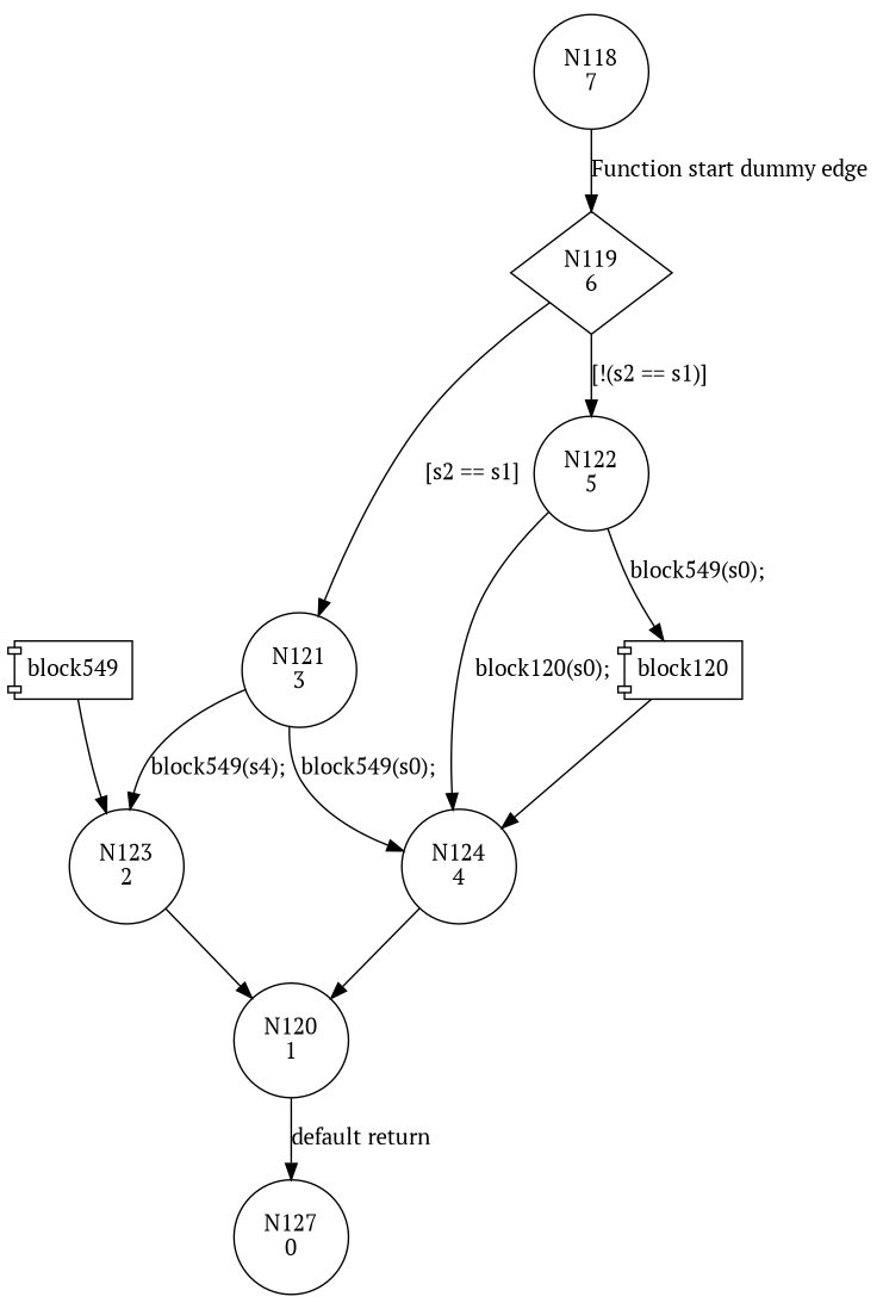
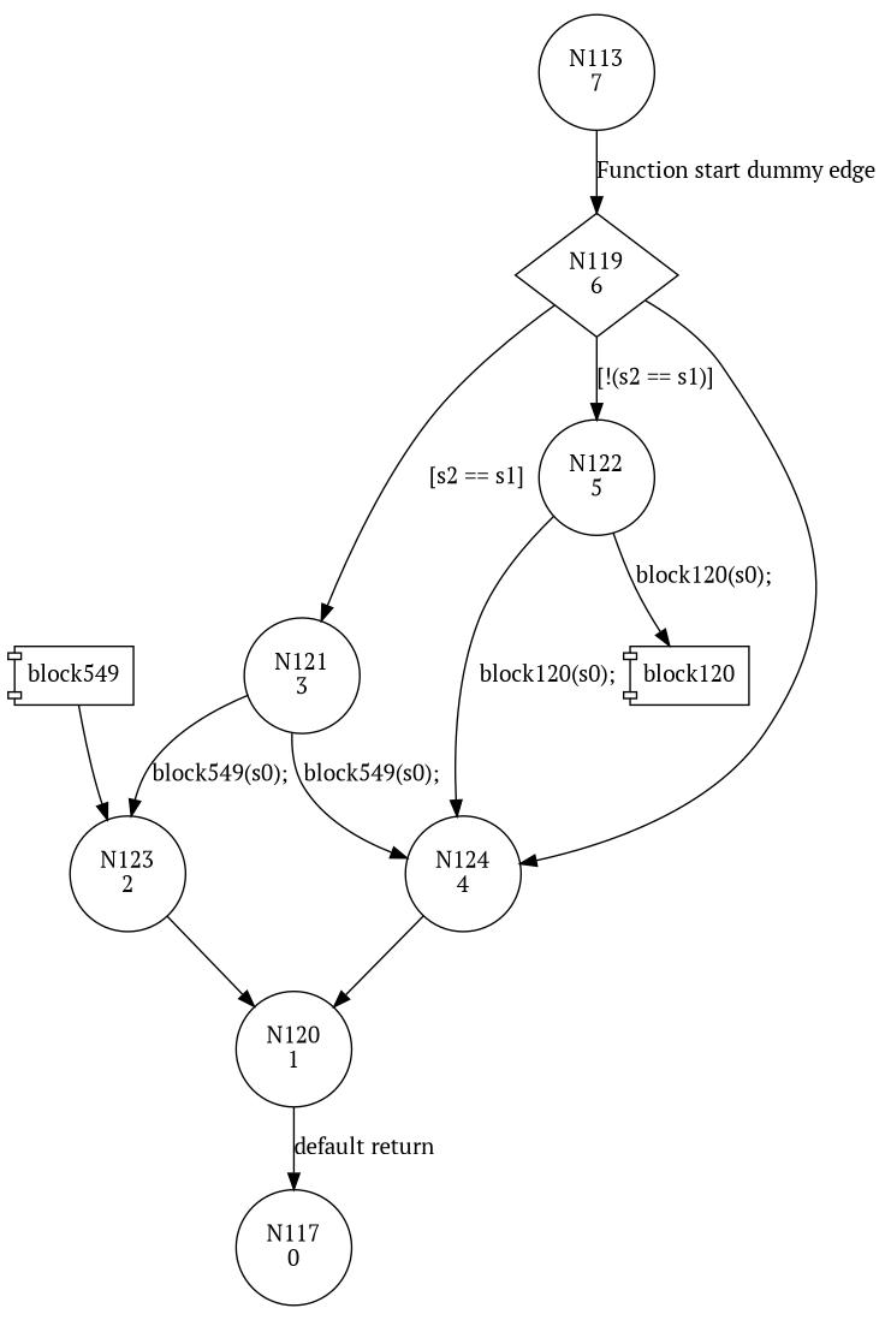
  digraph {
    fontname="PT Serif"
    node [fontname="PT Serif" shape=circle]
    edge [fontname="PT Serif"]
    n1 [label="N119\n6" shape=diamond]
    n2 [label="N121\n3"]
    n3 [label="N122\n5"]
    n4 [label="N123\n2"]
    n5 [label="N124\n4"]
    n6 [label=block120 shape=component]
    n7 [label="N120\n1"]
    n8 [label=block549 shape=component]
-   n9 [label="N127\n0"]
-   n10 [label="N118\n7"]
+   n9 [label="N117\n0"]
+   n10 [label="N113\n7"]
    n1 -> n2 [label="[s2 == s1]"]
    n1 -> n3 [label="[!(s2 == s1)]"]
-   n2 -> n4 [label="block549(s4);"]
+   n2 -> n4 [label="block549(s0);"]
    n2 -> n5 [label="block549(s0);"]
    n3 -> n5 [label="block120(s0);"]
-   n3 -> n6 [label="block549(s0);"]
+   n3 -> n6 [label="block120(s0);"]
    n4 -> n7
    n5 -> n7
-   n6 -> n5
+   n1 -> n5
    n7 -> n9 [label="default return"]
    n8 -> n4
    n10 -> n1 [label="Function start dummy edge"]
  }
